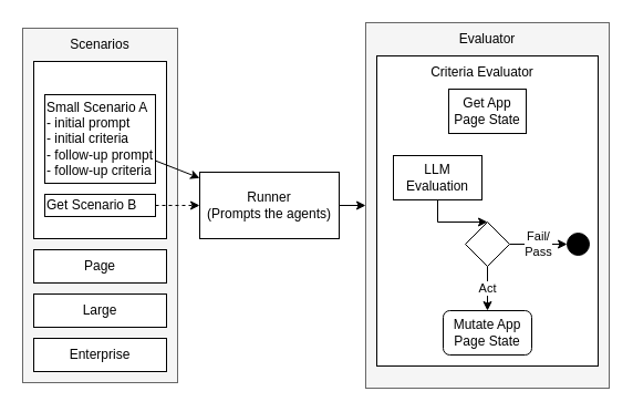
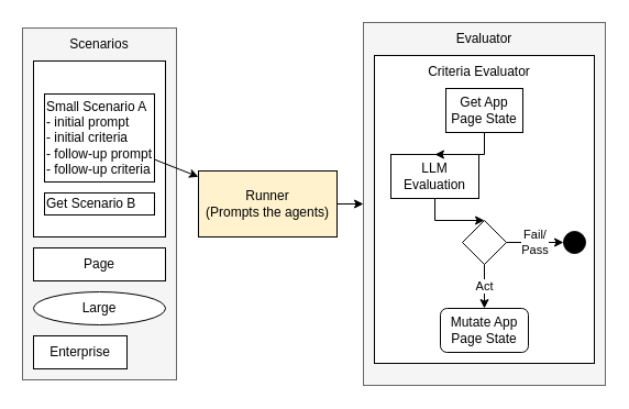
  <mxCell id="0" />
  <mxCell id="1" parent="0" />
  <mxCell id="2" value="" style="rounded=0;whiteSpace=wrap;html=1;fillColor=#f5f5f5;fontColor=#333333;strokeColor=#666666;" vertex="1" parent="1"><mxGeometry x="330" y="20" width="220" height="330" as="geometry" /></mxCell>
  <mxCell id="3" value="" style="rounded=0;whiteSpace=wrap;html=1;" vertex="1" parent="1"><mxGeometry x="340" y="50" width="200" height="280" as="geometry" /></mxCell>
  <mxCell id="4" value="" style="rounded=0;whiteSpace=wrap;html=1;fillColor=#f5f5f5;fontColor=#333333;strokeColor=#666666;" vertex="1" parent="1"><mxGeometry x="20" y="25" width="140" height="320" as="geometry" /></mxCell>
  <mxCell id="5" value="Scenarios" style="text;html=1;align=center;verticalAlign=middle;whiteSpace=wrap;rounded=0;" vertex="1" parent="1"><mxGeometry x="60" y="25" width="60" height="30" as="geometry" /></mxCell>
  <mxCell id="6" value="" style="rounded=0;whiteSpace=wrap;html=1;" vertex="1" parent="1"><mxGeometry x="30" y="55" width="120" height="160" as="geometry" /></mxCell>
  <mxCell id="7" style="rounded=0;orthogonalLoop=1;jettySize=auto;html=1;exitX=1;exitY=0.5;exitDx=0;exitDy=0;entryX=0;entryY=0.5;entryDx=0;entryDy=0;" edge="1" parent="1" source="8" target="2"><mxGeometry relative="1" as="geometry" /></mxCell>
- <mxCell id="8" value="Runner&lt;div&gt;(Prompts the agents)&lt;/div&gt;" style="rounded=0;whiteSpace=wrap;html=1;" vertex="1" parent="1"><mxGeometry x="180" y="155" width="126" height="60" as="geometry" /></mxCell>
+ <mxCell id="8" value="Runner&lt;div&gt;(Prompts the agents)&lt;/div&gt;" style="rounded=0;whiteSpace=wrap;html=1;fillColor=#fff2cc;" vertex="1" parent="1"><mxGeometry x="180" y="155" width="126" height="60" as="geometry" /></mxCell>
  <mxCell id="9" value="Evaluator" style="text;html=1;align=center;verticalAlign=middle;whiteSpace=wrap;rounded=0;" vertex="1" parent="1"><mxGeometry x="410" y="20" width="60" height="30" as="geometry" /></mxCell>
  <mxCell id="10" value="" style="edgeStyle=orthogonalEdgeStyle;rounded=0;orthogonalLoop=1;jettySize=auto;html=1;" edge="1" parent="1" source="11" target="21"><mxGeometry relative="1" as="geometry" /></mxCell>
  <mxCell id="11" value="LLM Evaluation" style="rounded=0;whiteSpace=wrap;html=1;" vertex="1" parent="1"><mxGeometry x="355" y="140" width="80" height="40" as="geometry" /></mxCell>
  <mxCell id="12" value="" style="rounded=0;orthogonalLoop=1;jettySize=auto;html=1;" edge="1" parent="1" source="13" target="8"><mxGeometry relative="1" as="geometry" /></mxCell>
  <mxCell id="13" value="Small Scenario A&lt;br&gt;- initial prompt&lt;div&gt;- initial criteria &lt;br&gt;&lt;div style=&quot;&quot;&gt;&lt;span style=&quot;background-color: transparent; color: light-dark(rgb(0, 0, 0), rgb(255, 255, 255));&quot;&gt;- follow-up prompt&lt;/span&gt;&lt;/div&gt;&lt;/div&gt;&lt;div&gt;- follow-up criteria&lt;/div&gt;" style="rounded=0;whiteSpace=wrap;html=1;align=left;" vertex="1" parent="1"><mxGeometry x="40" y="85" width="100" height="80" as="geometry" /></mxCell>
- <mxCell id="14" value="" style="edgeStyle=orthogonalEdgeStyle;rounded=0;orthogonalLoop=1;jettySize=auto;html=1;dashed=1;" edge="1" parent="1" source="15" target="8"><mxGeometry relative="1" as="geometry" /></mxCell>
  <mxCell id="15" value="Get Scenario B" style="rounded=0;whiteSpace=wrap;html=1;align=left;" vertex="1" parent="1"><mxGeometry x="40" y="175" width="100" height="20" as="geometry" /></mxCell>
  <mxCell id="16" value="Page" style="rounded=0;whiteSpace=wrap;html=1;" vertex="1" parent="1"><mxGeometry x="30" y="225" width="120" height="30" as="geometry" /></mxCell>
- <mxCell id="17" value="Large" style="rounded=0;whiteSpace=wrap;html=1;" vertex="1" parent="1"><mxGeometry x="30" y="265" width="120" height="30" as="geometry" /></mxCell>
- <mxCell id="18" value="Enterprise" style="rounded=0;whiteSpace=wrap;html=1;" vertex="1" parent="1"><mxGeometry x="30" y="305" width="120" height="30" as="geometry" /></mxCell>
+ <mxCell id="17" value="Large" style="ellipse;whiteSpace=wrap;html=1;" vertex="1" parent="1"><mxGeometry x="30" y="265" width="120" height="30" as="geometry" /></mxCell>
+ <mxCell id="18" value="Enterprise" style="rounded=0;whiteSpace=wrap;html=1;" vertex="1" parent="1"><mxGeometry x="30" y="305" width="85" height="30" as="geometry" /></mxCell>
  <mxCell id="19" value="Act" style="edgeStyle=orthogonalEdgeStyle;rounded=0;orthogonalLoop=1;jettySize=auto;html=1;exitX=0.5;exitY=1;exitDx=0;exitDy=0;entryX=0.5;entryY=0;entryDx=0;entryDy=0;" edge="1" parent="1" source="21" target="24"><mxGeometry relative="1" as="geometry"><mxPoint x="460" y="280" as="targetPoint" /></mxGeometry></mxCell>
  <mxCell id="20" value="Fail/&lt;br&gt;Pass" style="edgeStyle=orthogonalEdgeStyle;rounded=0;orthogonalLoop=1;jettySize=auto;html=1;" edge="1" parent="1" source="21" target="25"><mxGeometry relative="1" as="geometry" /></mxCell>
  <mxCell id="21" value="" style="rhombus;whiteSpace=wrap;html=1;" vertex="1" parent="1"><mxGeometry x="420" y="200" width="40" height="40" as="geometry" /></mxCell>
+ <mxCell id="22" style="edgeStyle=orthogonalEdgeStyle;rounded=0;orthogonalLoop=1;jettySize=auto;html=1;exitX=0.5;exitY=1;exitDx=0;exitDy=0;entryX=0.5;entryY=0;entryDx=0;entryDy=0;" edge="1" parent="1" source="23" target="11"><mxGeometry relative="1" as="geometry" /></mxCell>
  <mxCell id="23" value="Get App Page State" style="rounded=0;whiteSpace=wrap;html=1;" vertex="1" parent="1"><mxGeometry x="405" y="80" width="70" height="40" as="geometry" /></mxCell>
  <mxCell id="24" value="Mutate App Page State" style="whiteSpace=wrap;html=1;rounded=1;" vertex="1" parent="1"><mxGeometry x="400" y="280" width="80" height="40" as="geometry" /></mxCell>
  <mxCell id="25" value="" style="ellipse;whiteSpace=wrap;html=1;fillColor=#000000;" vertex="1" parent="1"><mxGeometry x="512" y="210" width="20" height="20" as="geometry" /></mxCell>
  <mxCell id="26" value="Criteria Evaluator" style="text;html=1;align=center;verticalAlign=middle;whiteSpace=wrap;rounded=0;" vertex="1" parent="1"><mxGeometry x="382.5" y="50" width="105" height="30" as="geometry" /></mxCell>
